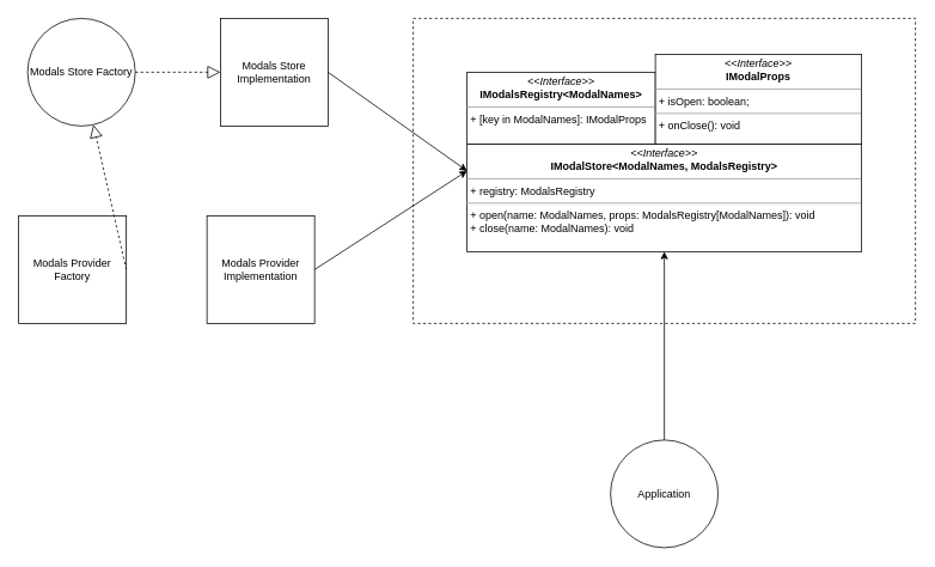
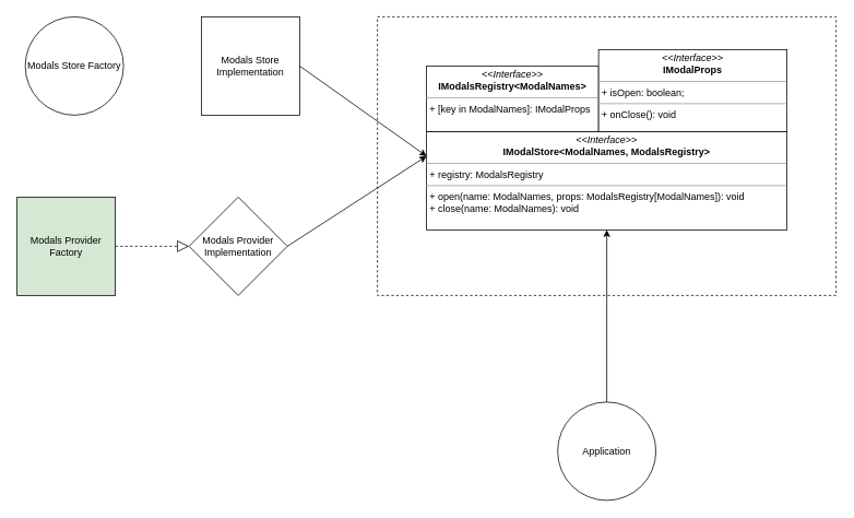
  <mxCell id="0" />
  <mxCell id="1" parent="0" />
  <mxCell id="2" value="" style="rounded=0;whiteSpace=wrap;html=1;dashed=1;" vertex="1" parent="1"><mxGeometry x="460" y="20" width="560" height="340" as="geometry" /></mxCell>
  <mxCell id="3" value="&lt;p style=&quot;margin:0px;margin-top:4px;text-align:center;&quot;&gt;&lt;i&gt;&amp;lt;&amp;lt;Interface&amp;gt;&amp;gt;&lt;/i&gt;&lt;br&gt;&lt;b&gt;IModalStore&amp;lt;ModalNames, ModalsRegistry&amp;gt;&lt;/b&gt;&lt;/p&gt;&lt;hr size=&quot;1&quot;&gt;&lt;p style=&quot;margin:0px;margin-left:4px;&quot;&gt;+ registry: ModalsRegistry&lt;/p&gt;&lt;hr size=&quot;1&quot;&gt;&lt;p style=&quot;margin:0px;margin-left:4px;&quot;&gt;+ open(name: ModalNames, props: ModalsRegistry[ModalNames]): void&lt;/p&gt;&lt;p style=&quot;margin:0px;margin-left:4px;&quot;&gt;+ close(name: ModalNames): void&lt;/p&gt;" style="verticalAlign=top;align=left;overflow=fill;fontSize=12;fontFamily=Helvetica;html=1;whiteSpace=wrap;" vertex="1" parent="1"><mxGeometry x="520" y="160" width="440" height="120" as="geometry" /></mxCell>
  <mxCell id="4" value="&lt;p style=&quot;margin:0px;margin-top:4px;text-align:center;&quot;&gt;&lt;i&gt;&amp;lt;&amp;lt;Interface&amp;gt;&amp;gt;&lt;/i&gt;&lt;br&gt;&lt;b&gt;IModalsRegistry&amp;lt;ModalNames&amp;gt;&lt;/b&gt;&lt;/p&gt;&lt;hr size=&quot;1&quot;&gt;&lt;p style=&quot;margin:0px;margin-left:4px;&quot;&gt;+ [key in ModalNames]: IModalProps&lt;/p&gt;" style="verticalAlign=top;align=left;overflow=fill;fontSize=12;fontFamily=Helvetica;html=1;whiteSpace=wrap;" vertex="1" parent="1"><mxGeometry x="520" y="80" width="210" height="80" as="geometry" /></mxCell>
  <mxCell id="5" value="Modals Store Factory" style="ellipse;whiteSpace=wrap;html=1;aspect=fixed;" vertex="1" parent="1"><mxGeometry x="30" y="20" width="120" height="120" as="geometry" /></mxCell>
  <mxCell id="6" value="&lt;p style=&quot;margin:0px;margin-top:4px;text-align:center;&quot;&gt;&lt;i&gt;&amp;lt;&amp;lt;Interface&amp;gt;&amp;gt;&lt;/i&gt;&lt;br&gt;&lt;b&gt;IModalProps&lt;/b&gt;&lt;/p&gt;&lt;hr size=&quot;1&quot;&gt;&lt;p style=&quot;margin:0px;margin-left:4px;&quot;&gt;+ isOpen: boolean;&lt;br&gt;&lt;/p&gt;&lt;hr size=&quot;1&quot;&gt;&lt;p style=&quot;margin:0px;margin-left:4px;&quot;&gt;+ onClose(): void&lt;/p&gt;" style="verticalAlign=top;align=left;overflow=fill;fontSize=12;fontFamily=Helvetica;html=1;whiteSpace=wrap;" vertex="1" parent="1"><mxGeometry x="730" y="60" width="230" height="100" as="geometry" /></mxCell>
  <mxCell id="7" value="Modals Store Implementation" style="whiteSpace=wrap;html=1;aspect=fixed;" vertex="1" parent="1"><mxGeometry x="245" y="20" width="120" height="120" as="geometry" /></mxCell>
- <mxCell id="8" value="" style="endArrow=block;dashed=1;endFill=0;endSize=12;html=1;rounded=0;entryX=0;entryY=0.5;entryDx=0;entryDy=0;exitX=1;exitY=0.5;exitDx=0;exitDy=0;" edge="1" parent="1" source="5" target="7"><mxGeometry width="160" relative="1" as="geometry"><mxPoint x="200" y="170" as="sourcePoint" /><mxPoint x="330" y="169.47" as="targetPoint" /></mxGeometry></mxCell>
  <mxCell id="9" value="" style="endArrow=classic;html=1;rounded=0;entryX=0;entryY=0.25;entryDx=0;entryDy=0;exitX=1;exitY=0.5;exitDx=0;exitDy=0;" edge="1" parent="1" source="7" target="3"><mxGeometry width="50" height="50" relative="1" as="geometry"><mxPoint x="330" y="172.5" as="sourcePoint" /><mxPoint x="380" y="122.5" as="targetPoint" /></mxGeometry></mxCell>
- <mxCell id="10" value="Modals Provider Factory" style="whiteSpace=wrap;html=1;aspect=fixed;" vertex="1" parent="1"><mxGeometry x="20" y="240" width="120" height="120" as="geometry" /></mxCell>
- <mxCell id="11" value="Modals Provider Implementation" style="whiteSpace=wrap;html=1;aspect=fixed;" vertex="1" parent="1"><mxGeometry x="230" y="240" width="120" height="120" as="geometry" /></mxCell>
- <mxCell id="12" value="" style="endArrow=block;dashed=1;endFill=0;endSize=12;html=1;rounded=0;exitX=1;exitY=0.5;exitDx=0;exitDy=0;" edge="1" parent="1" source="10" target="5"><mxGeometry width="160" relative="1" as="geometry"><mxPoint x="70" y="400" as="sourcePoint" /><mxPoint x="230" y="400" as="targetPoint" /></mxGeometry></mxCell>
+ <mxCell id="10" value="Modals Provider Factory" style="whiteSpace=wrap;html=1;aspect=fixed;fillColor=#d5e8d4;" vertex="1" parent="1"><mxGeometry x="20" y="240" width="120" height="120" as="geometry" /></mxCell>
+ <mxCell id="11" value="Modals Provider Implementation" style="rhombus;whiteSpace=wrap;html=1;aspect=fixed;" vertex="1" parent="1"><mxGeometry x="230" y="240" width="120" height="120" as="geometry" /></mxCell>
+ <mxCell id="12" value="" style="endArrow=block;dashed=1;endFill=0;endSize=12;html=1;rounded=0;entryX=0;entryY=0.5;entryDx=0;entryDy=0;exitX=1;exitY=0.5;exitDx=0;exitDy=0;" edge="1" parent="1" source="10" target="11"><mxGeometry width="160" relative="1" as="geometry"><mxPoint x="70" y="400" as="sourcePoint" /><mxPoint x="230" y="400" as="targetPoint" /></mxGeometry></mxCell>
  <mxCell id="13" value="" style="endArrow=classic;html=1;rounded=0;exitX=1;exitY=0.5;exitDx=0;exitDy=0;entryX=0;entryY=0.25;entryDx=0;entryDy=0;" edge="1" parent="1" source="11" target="3"><mxGeometry width="50" height="50" relative="1" as="geometry"><mxPoint x="360" y="320" as="sourcePoint" /><mxPoint x="410" y="270" as="targetPoint" /></mxGeometry></mxCell>
  <mxCell id="14" value="Application" style="ellipse;whiteSpace=wrap;html=1;aspect=fixed;" vertex="1" parent="1"><mxGeometry x="680" y="490" width="120" height="120" as="geometry" /></mxCell>
  <mxCell id="15" value="" style="endArrow=classic;html=1;rounded=0;entryX=0.5;entryY=1;entryDx=0;entryDy=0;exitX=0.5;exitY=0;exitDx=0;exitDy=0;" edge="1" parent="1" source="14" target="3"><mxGeometry width="50" height="50" relative="1" as="geometry"><mxPoint x="670" y="450" as="sourcePoint" /><mxPoint x="720" y="400" as="targetPoint" /></mxGeometry></mxCell>
